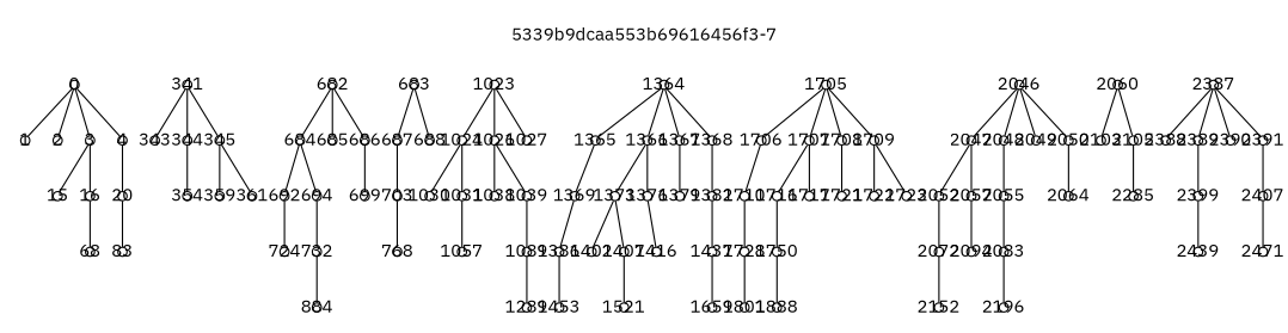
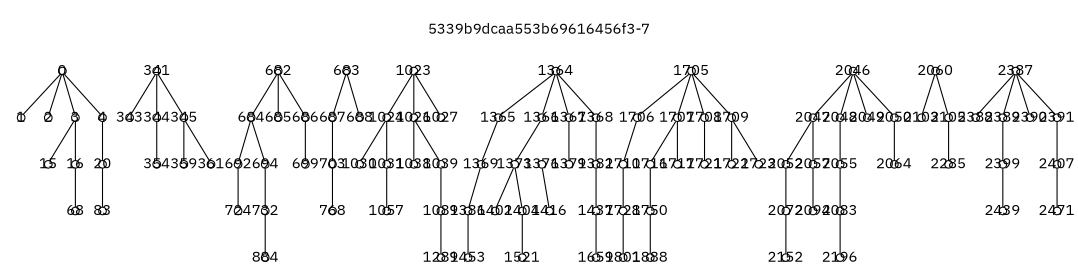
  strict graph {
    fontname="IBM Plex Sans"
    label="5339b9dcaa553b69616456f3-7"
    labelloc=t
    node [fixedsize=true fontname="IBM Plex Sans" shape=circle]
    edge [fontname="IBM Plex Sans"]
    0 [height=0.1 width=0.1]
    1 [height=0.1 width=0.1]
    2 [height=0.1 width=0.1]
    3 [height=0.1 width=0.1]
    4 [height=0.1 width=0.1]
    15 [height=0.1 width=0.1]
    16 [height=0.1 width=0.1]
    20 [height=0.1 width=0.1]
    68 [height=0.1 width=0.1]
    83 [height=0.1 width=0.1]
    341 [height=0.1 width=0.1]
    343 [height=0.1 width=0.1]
    344 [height=0.1 width=0.1]
    345 [height=0.1 width=0.1]
    354 [height=0.1 width=0.1]
    359 [height=0.1 width=0.1]
    361 [height=0.1 width=0.1]
    682 [height=0.1 width=0.1]
    684 [height=0.1 width=0.1]
    685 [height=0.1 width=0.1]
    686 [height=0.1 width=0.1]
    683 [height=0.1 width=0.1]
    687 [height=0.1 width=0.1]
    688 [height=0.1 width=0.1]
    692 [height=0.1 width=0.1]
    694 [height=0.1 width=0.1]
    699 [height=0.1 width=0.1]
    703 [height=0.1 width=0.1]
    724 [height=0.1 width=0.1]
    732 [height=0.1 width=0.1]
    768 [height=0.1 width=0.1]
    884 [height=0.1 width=0.1]
    1023 [height=0.1 width=0.1]
    1024 [height=0.1 width=0.1]
    1026 [height=0.1 width=0.1]
    1027 [height=0.1 width=0.1]
    1030 [height=0.1 width=0.1]
    1031 [height=0.1 width=0.1]
    1038 [height=0.1 width=0.1]
    1039 [height=0.1 width=0.1]
    1057 [height=0.1 width=0.1]
    1089 [height=0.1 width=0.1]
    1289 [height=0.1 width=0.1]
    1364 [height=0.1 width=0.1]
    1365 [height=0.1 width=0.1]
    1366 [height=0.1 width=0.1]
    1367 [height=0.1 width=0.1]
    1368 [height=0.1 width=0.1]
    1369 [height=0.1 width=0.1]
    1373 [height=0.1 width=0.1]
    1376 [height=0.1 width=0.1]
    1379 [height=0.1 width=0.1]
    1382 [height=0.1 width=0.1]
    1386 [height=0.1 width=0.1]
    1402 [height=0.1 width=0.1]
-   1404 [height=0.1 width=0.1 label=1407]
+   1404 [height=0.1 width=0.1]
    1416 [height=0.1 width=0.1]
    1437 [height=0.1 width=0.1]
    1453 [height=0.1 width=0.1]
    n60 [height=0.1 label=1521 width=0.1]
    1659 [height=0.1 width=0.1]
    1705 [height=0.1 width=0.1]
    1706 [height=0.1 width=0.1]
    1707 [height=0.1 width=0.1]
    1708 [height=0.1 width=0.1]
    1709 [height=0.1 width=0.1]
    1710 [height=0.1 width=0.1]
    1716 [height=0.1 width=0.1]
    1717 [height=0.1 width=0.1]
    1721 [height=0.1 width=0.1]
    1722 [height=0.1 width=0.1]
    1723 [height=0.1 width=0.1]
    1728 [height=0.1 width=0.1]
    1750 [height=0.1 width=0.1]
    1801 [height=0.1 width=0.1]
    1888 [height=0.1 width=0.1]
    2046 [height=0.1 width=0.1]
    2047 [height=0.1 width=0.1]
    2048 [height=0.1 width=0.1]
    2049 [height=0.1 width=0.1]
    2050 [height=0.1 width=0.1]
    2052 [height=0.1 width=0.1]
    2057 [height=0.1 width=0.1]
    2055 [height=0.1 width=0.1]
    2064 [height=0.1 width=0.1]
    2072 [height=0.1 width=0.1]
    2083 [height=0.1 width=0.1]
    2094 [height=0.1 width=0.1]
    2060 [height=0.1 width=0.1]
    2103 [height=0.1 width=0.1]
    2105 [height=0.1 width=0.1]
    2152 [height=0.1 width=0.1]
    2196 [height=0.1 width=0.1]
    2285 [height=0.1 width=0.1]
    2387 [height=0.1 width=0.1]
    2388 [height=0.1 width=0.1]
    2389 [height=0.1 width=0.1]
    2390 [height=0.1 width=0.1]
    2391 [height=0.1 width=0.1]
    2399 [height=0.1 width=0.1]
    2407 [height=0.1 width=0.1]
    2439 [height=0.1 width=0.1]
    2471 [height=0.1 width=0.1]
    0 -- 1
    0 -- 2
    0 -- 3
    0 -- 4
    3 -- 15
    3 -- 16
    4 -- 20
    16 -- 68
    20 -- 83
    341 -- 343
    341 -- 344
    341 -- 345
    344 -- 354
    345 -- 359
    345 -- 361
    682 -- 684
    682 -- 685
    682 -- 686
    684 -- 692
    684 -- 694
    686 -- 699
    683 -- 687
    683 -- 688
    687 -- 703
    692 -- 724
    694 -- 732
    703 -- 768
    732 -- 884
    1023 -- 1024
    1023 -- 1026
    1023 -- 1027
    1024 -- 1030
    1024 -- 1031
    1026 -- 1038
    1026 -- 1039
    1031 -- 1057
    1039 -- 1089
    1089 -- 1289
    1364 -- 1365
    1364 -- 1366
    1364 -- 1367
    1364 -- 1368
    1365 -- 1369
    1366 -- 1373
-   1366 -- 1376
    1367 -- 1379
    1368 -- 1382
    1369 -- 1386
    1373 -- 1402
    1373 -- 1404
    1376 -- 1416
    1382 -- 1437
    1386 -- 1453
    1404 -- n60
    1437 -- 1659
    1705 -- 1706
    1705 -- 1707
    1705 -- 1708
    1705 -- 1709
    1706 -- 1710
    1707 -- 1716
    1707 -- 1717
    1708 -- 1721
    1709 -- 1722
    1709 -- 1723
    1710 -- 1728
    1716 -- 1750
    1728 -- 1801
    1750 -- 1888
    2046 -- 2047
    2046 -- 2048
    2046 -- 2049
    2046 -- 2050
    2047 -- 2052
    2047 -- 2057
    2048 -- 2055
    2050 -- 2064
    2052 -- 2072
    2057 -- 2094
    2055 -- 2083
    2072 -- 2152
    2083 -- 2196
    2060 -- 2103
    2060 -- 2105
    2105 -- 2285
    2387 -- 2388
    2387 -- 2389
    2387 -- 2390
    2387 -- 2391
    2389 -- 2399
    2391 -- 2407
    2399 -- 2439
    2407 -- 2471
  }
